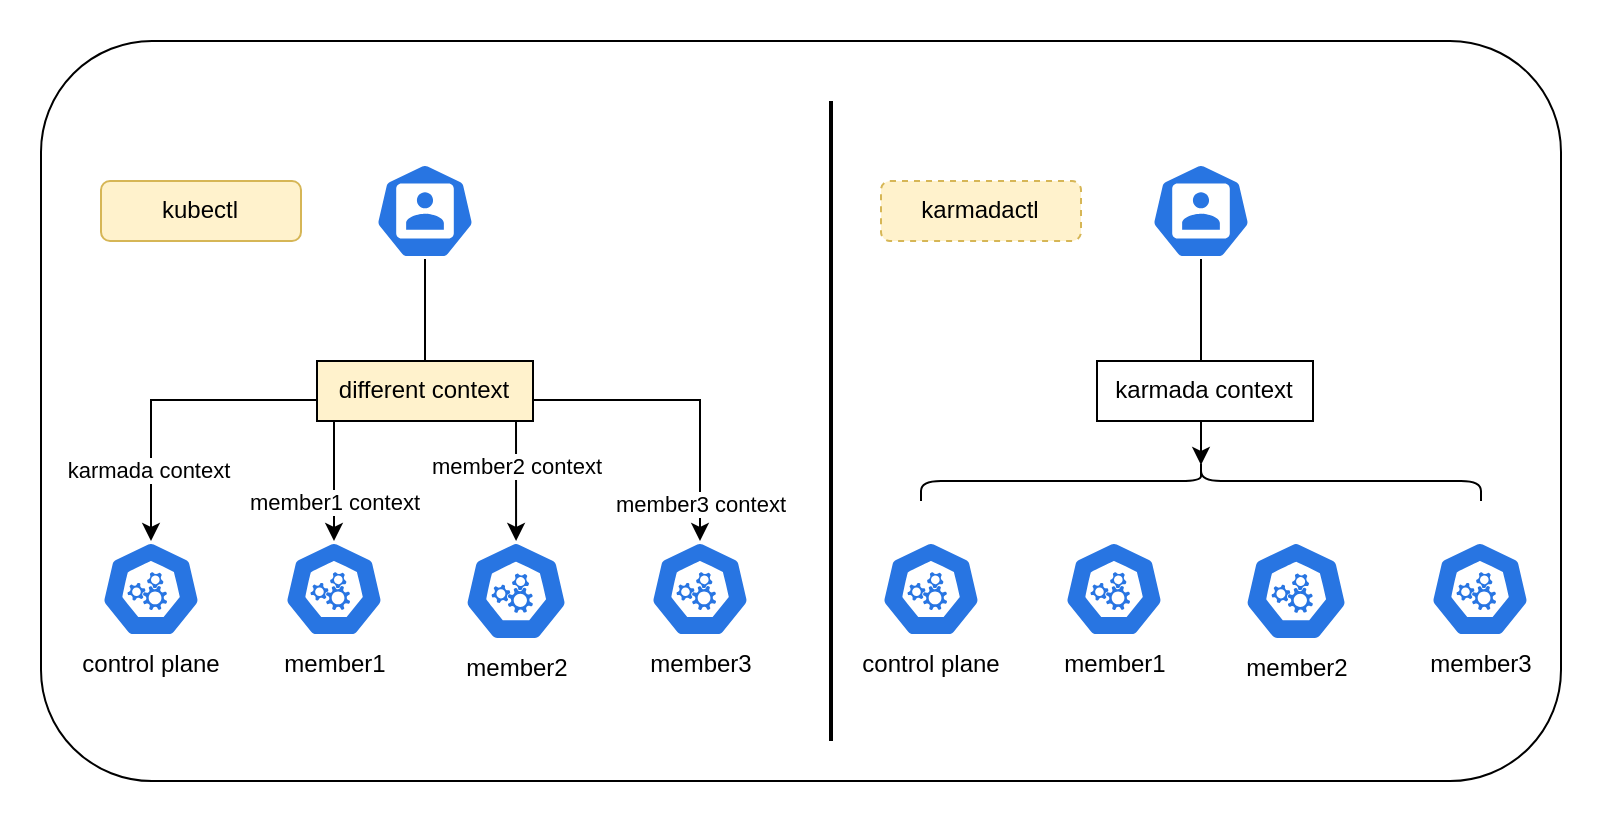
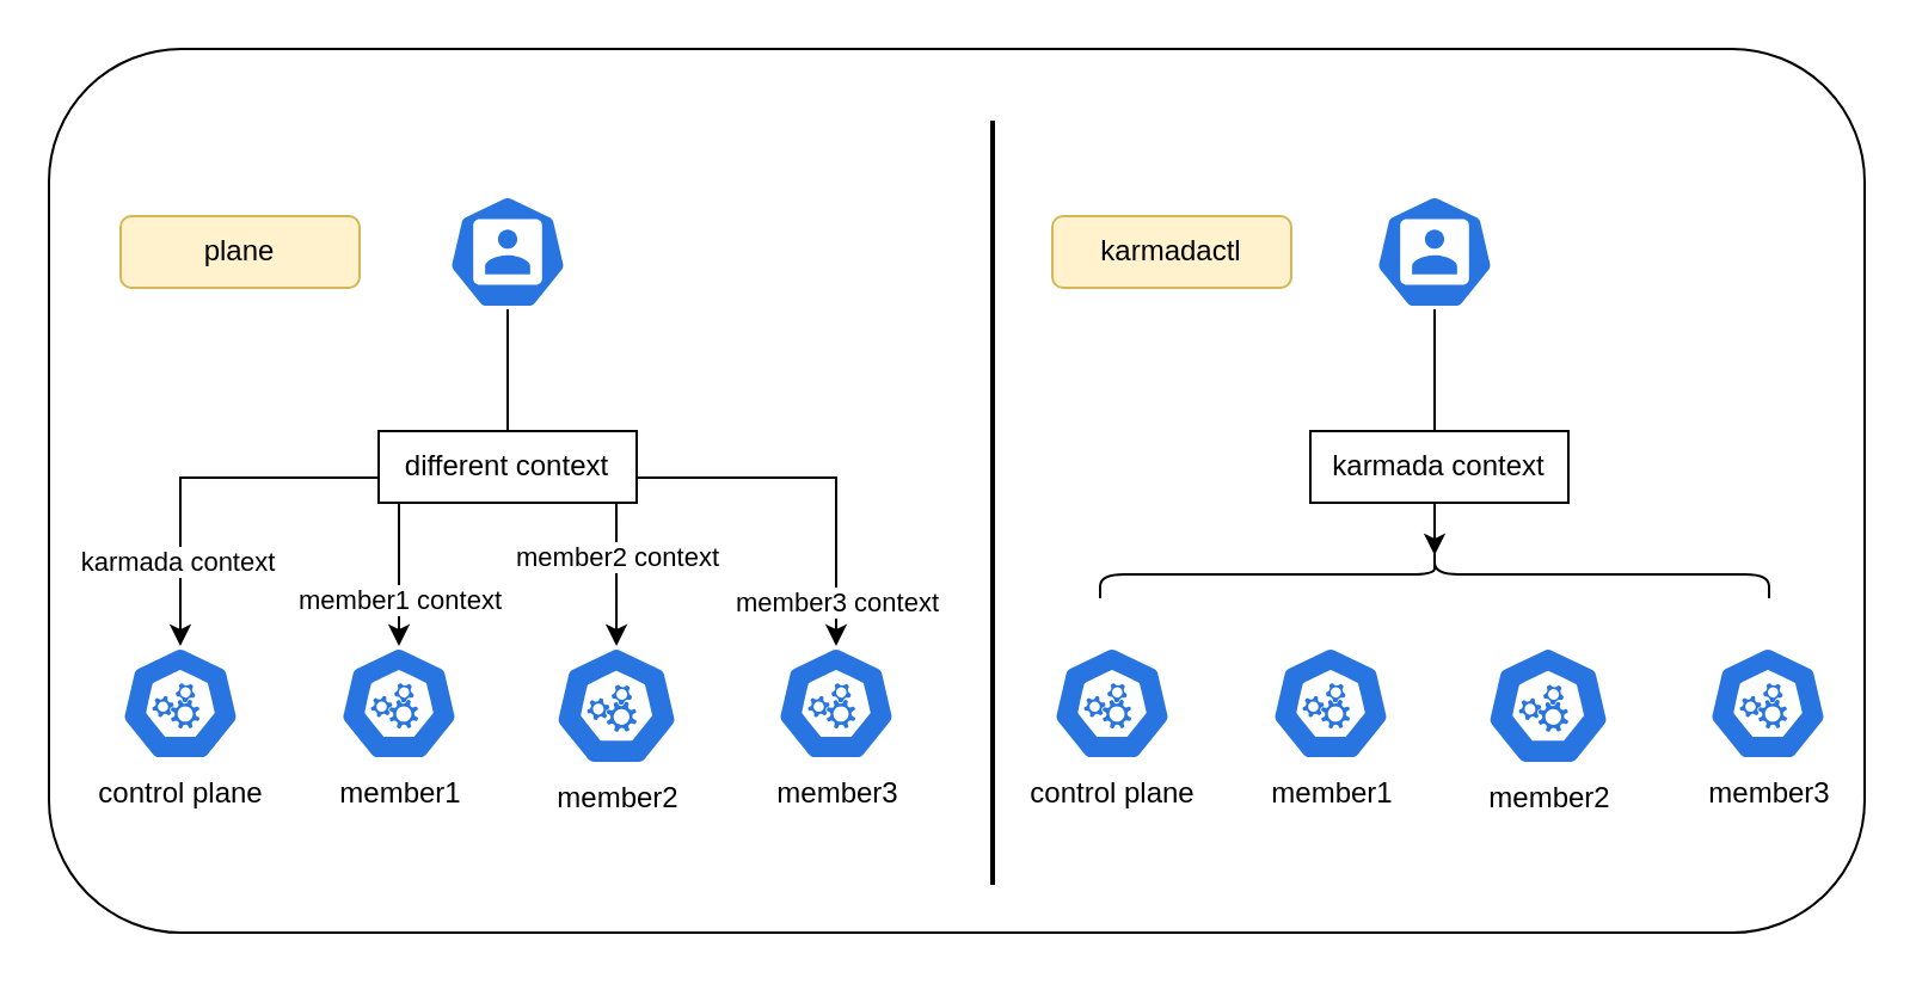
  <mxCell id="0" />
  <mxCell id="1" parent="0" />
  <mxCell id="2" value="" style="rounded=1;whiteSpace=wrap;html=1;" vertex="1" parent="1"><mxGeometry x="20" y="20" width="760" height="370" as="geometry" /></mxCell>
  <mxCell id="3" value="&lt;span style=&quot;font-size: 12px;&quot;&gt;control plane&lt;/span&gt;" style="aspect=fixed;sketch=0;html=1;dashed=0;whitespace=wrap;verticalLabelPosition=bottom;verticalAlign=top;fillColor=#2875E2;strokeColor=#ffffff;points=[[0.005,0.63,0],[0.1,0.2,0],[0.9,0.2,0],[0.5,0,0],[0.995,0.63,0],[0.72,0.99,0],[0.5,1,0],[0.28,0.99,0]];shape=mxgraph.kubernetes.icon2;prIcon=api" parent="1" vertex="1"><mxGeometry x="50" y="270" width="50" height="48" as="geometry" /></mxCell>
  <mxCell id="4" value="member1" style="aspect=fixed;sketch=0;html=1;dashed=0;whitespace=wrap;verticalLabelPosition=bottom;verticalAlign=top;fillColor=#2875E2;strokeColor=#ffffff;points=[[0.005,0.63,0],[0.1,0.2,0],[0.9,0.2,0],[0.5,0,0],[0.995,0.63,0],[0.72,0.99,0],[0.5,1,0],[0.28,0.99,0]];shape=mxgraph.kubernetes.icon2;prIcon=api" parent="1" vertex="1"><mxGeometry x="141.5" y="270" width="50" height="48" as="geometry" /></mxCell>
  <mxCell id="5" value="member2" style="aspect=fixed;sketch=0;html=1;dashed=0;whitespace=wrap;verticalLabelPosition=bottom;verticalAlign=top;fillColor=#2875E2;strokeColor=#ffffff;points=[[0.005,0.63,0],[0.1,0.2,0],[0.9,0.2,0],[0.5,0,0],[0.995,0.63,0],[0.72,0.99,0],[0.5,1,0],[0.28,0.99,0]];shape=mxgraph.kubernetes.icon2;prIcon=api" parent="1" vertex="1"><mxGeometry x="231.5" y="270" width="52.08" height="50" as="geometry" /></mxCell>
  <mxCell id="6" value="member3" style="aspect=fixed;sketch=0;html=1;dashed=0;whitespace=wrap;verticalLabelPosition=bottom;verticalAlign=top;fillColor=#2875E2;strokeColor=#ffffff;points=[[0.005,0.63,0],[0.1,0.2,0],[0.9,0.2,0],[0.5,0,0],[0.995,0.63,0],[0.72,0.99,0],[0.5,1,0],[0.28,0.99,0]];shape=mxgraph.kubernetes.icon2;prIcon=api" parent="1" vertex="1"><mxGeometry x="324.5" y="270" width="50" height="48" as="geometry" /></mxCell>
- <mxCell id="7" value="kubectl" style="rounded=1;whiteSpace=wrap;html=1;fillColor=#fff2cc;strokeColor=#d6b656;" parent="1" vertex="1"><mxGeometry x="50" y="90" width="100" height="30" as="geometry" /></mxCell>
+ <mxCell id="7" value="plane" style="rounded=1;whiteSpace=wrap;html=1;fillColor=#fff2cc;strokeColor=#d6b656;" parent="1" vertex="1"><mxGeometry x="50" y="90" width="100" height="30" as="geometry" /></mxCell>
  <mxCell id="8" value="" style="aspect=fixed;sketch=0;html=1;dashed=0;whitespace=wrap;verticalLabelPosition=bottom;verticalAlign=top;fillColor=#2875E2;strokeColor=#ffffff;points=[[0.005,0.63,0],[0.1,0.2,0],[0.9,0.2,0],[0.5,0,0],[0.995,0.63,0],[0.72,0.99,0],[0.5,1,0],[0.28,0.99,0]];shape=mxgraph.kubernetes.icon2;prIcon=user" parent="1" vertex="1"><mxGeometry x="187" y="81" width="50" height="48" as="geometry" /></mxCell>
  <mxCell id="9" style="edgeStyle=orthogonalEdgeStyle;rounded=0;orthogonalLoop=1;jettySize=auto;html=1;exitX=0.5;exitY=1;exitDx=0;exitDy=0;exitPerimeter=0;entryX=0.5;entryY=0;entryDx=0;entryDy=0;entryPerimeter=0;" parent="1" source="8" target="3" edge="1"><mxGeometry relative="1" as="geometry" /></mxCell>
  <mxCell id="10" value="karmada context" style="edgeLabel;html=1;align=center;verticalAlign=middle;resizable=0;points=[];" parent="9" connectable="0" vertex="1"><mxGeometry x="0.741" y="-2" relative="1" as="geometry"><mxPoint as="offset" /></mxGeometry></mxCell>
  <mxCell id="11" style="edgeStyle=orthogonalEdgeStyle;rounded=0;orthogonalLoop=1;jettySize=auto;html=1;exitX=0.5;exitY=1;exitDx=0;exitDy=0;exitPerimeter=0;entryX=0.5;entryY=0;entryDx=0;entryDy=0;entryPerimeter=0;" parent="1" source="8" target="4" edge="1"><mxGeometry relative="1" as="geometry" /></mxCell>
  <mxCell id="12" value="member1 context" style="edgeLabel;html=1;align=center;verticalAlign=middle;resizable=0;points=[];" parent="11" connectable="0" vertex="1"><mxGeometry x="0.603" y="1" relative="1" as="geometry"><mxPoint x="-1" y="18" as="offset" /></mxGeometry></mxCell>
  <mxCell id="13" style="edgeStyle=orthogonalEdgeStyle;rounded=0;orthogonalLoop=1;jettySize=auto;html=1;exitX=0.5;exitY=1;exitDx=0;exitDy=0;exitPerimeter=0;entryX=0.5;entryY=0;entryDx=0;entryDy=0;entryPerimeter=0;" parent="1" source="8" target="6" edge="1"><mxGeometry relative="1" as="geometry" /></mxCell>
  <mxCell id="14" value="member3 context" style="edgeLabel;html=1;align=center;verticalAlign=middle;resizable=0;points=[];" parent="13" connectable="0" vertex="1"><mxGeometry x="0.756" relative="1" as="geometry"><mxPoint y="15" as="offset" /></mxGeometry></mxCell>
  <mxCell id="15" style="edgeStyle=orthogonalEdgeStyle;rounded=0;orthogonalLoop=1;jettySize=auto;html=1;exitX=0.5;exitY=1;exitDx=0;exitDy=0;exitPerimeter=0;entryX=0.5;entryY=0;entryDx=0;entryDy=0;entryPerimeter=0;" parent="1" source="8" target="5" edge="1"><mxGeometry relative="1" as="geometry" /></mxCell>
  <mxCell id="16" value="member2 context" style="edgeLabel;html=1;align=center;verticalAlign=middle;resizable=0;points=[];" parent="15" connectable="0" vertex="1"><mxGeometry x="0.603" y="-1" relative="1" as="geometry"><mxPoint x="1" as="offset" /></mxGeometry></mxCell>
- <mxCell id="17" value="different context" style="rounded=0;whiteSpace=wrap;html=1;fillColor=#fff2cc;" parent="1" vertex="1"><mxGeometry x="158" y="180" width="108" height="30" as="geometry" /></mxCell>
+ <mxCell id="17" value="different context" style="rounded=0;whiteSpace=wrap;html=1;" parent="1" vertex="1"><mxGeometry x="158" y="180" width="108" height="30" as="geometry" /></mxCell>
  <mxCell id="18" value="control plane" style="aspect=fixed;sketch=0;html=1;dashed=0;whitespace=wrap;verticalLabelPosition=bottom;verticalAlign=top;fillColor=#2875E2;strokeColor=#ffffff;points=[[0.005,0.63,0],[0.1,0.2,0],[0.9,0.2,0],[0.5,0,0],[0.995,0.63,0],[0.72,0.99,0],[0.5,1,0],[0.28,0.99,0]];shape=mxgraph.kubernetes.icon2;prIcon=api" parent="1" vertex="1"><mxGeometry x="440" y="270" width="50" height="48" as="geometry" /></mxCell>
  <mxCell id="19" value="member1" style="aspect=fixed;sketch=0;html=1;dashed=0;whitespace=wrap;verticalLabelPosition=bottom;verticalAlign=top;fillColor=#2875E2;strokeColor=#ffffff;points=[[0.005,0.63,0],[0.1,0.2,0],[0.9,0.2,0],[0.5,0,0],[0.995,0.63,0],[0.72,0.99,0],[0.5,1,0],[0.28,0.99,0]];shape=mxgraph.kubernetes.icon2;prIcon=api" parent="1" vertex="1"><mxGeometry x="531.5" y="270" width="50" height="48" as="geometry" /></mxCell>
  <mxCell id="20" value="member2" style="aspect=fixed;sketch=0;html=1;dashed=0;whitespace=wrap;verticalLabelPosition=bottom;verticalAlign=top;fillColor=#2875E2;strokeColor=#ffffff;points=[[0.005,0.63,0],[0.1,0.2,0],[0.9,0.2,0],[0.5,0,0],[0.995,0.63,0],[0.72,0.99,0],[0.5,1,0],[0.28,0.99,0]];shape=mxgraph.kubernetes.icon2;prIcon=api" parent="1" vertex="1"><mxGeometry x="621.5" y="270" width="52.08" height="50" as="geometry" /></mxCell>
  <mxCell id="21" value="member3" style="aspect=fixed;sketch=0;html=1;dashed=0;whitespace=wrap;verticalLabelPosition=bottom;verticalAlign=top;fillColor=#2875E2;strokeColor=#ffffff;points=[[0.005,0.63,0],[0.1,0.2,0],[0.9,0.2,0],[0.5,0,0],[0.995,0.63,0],[0.72,0.99,0],[0.5,1,0],[0.28,0.99,0]];shape=mxgraph.kubernetes.icon2;prIcon=api" parent="1" vertex="1"><mxGeometry x="714.5" y="270" width="50" height="48" as="geometry" /></mxCell>
- <mxCell id="22" value="karmadactl" style="rounded=1;whiteSpace=wrap;html=1;fillColor=#fff2cc;strokeColor=#d6b656;dashed=1;" parent="1" vertex="1"><mxGeometry x="440" y="90" width="100" height="30" as="geometry" /></mxCell>
+ <mxCell id="22" value="karmadactl" style="rounded=1;whiteSpace=wrap;html=1;fillColor=#fff2cc;strokeColor=#d6b656;" parent="1" vertex="1"><mxGeometry x="440" y="90" width="100" height="30" as="geometry" /></mxCell>
  <mxCell id="23" value="" style="aspect=fixed;sketch=0;html=1;dashed=0;whitespace=wrap;verticalLabelPosition=bottom;verticalAlign=top;fillColor=#2875E2;strokeColor=#ffffff;points=[[0.005,0.63,0],[0.1,0.2,0],[0.9,0.2,0],[0.5,0,0],[0.995,0.63,0],[0.72,0.99,0],[0.5,1,0],[0.28,0.99,0]];shape=mxgraph.kubernetes.icon2;prIcon=user" parent="1" vertex="1"><mxGeometry x="575" y="81" width="50" height="48" as="geometry" /></mxCell>
  <mxCell id="24" value="" style="shape=curlyBracket;whiteSpace=wrap;html=1;rounded=1;labelPosition=left;verticalLabelPosition=middle;align=right;verticalAlign=middle;direction=south;" parent="1" vertex="1"><mxGeometry x="460" y="230" width="280" height="20" as="geometry" /></mxCell>
  <mxCell id="25" style="edgeStyle=orthogonalEdgeStyle;rounded=0;orthogonalLoop=1;jettySize=auto;html=1;exitX=0.5;exitY=1;exitDx=0;exitDy=0;exitPerimeter=0;entryX=0.1;entryY=0.5;entryDx=0;entryDy=0;entryPerimeter=0;" parent="1" source="23" target="24" edge="1"><mxGeometry relative="1" as="geometry" /></mxCell>
  <mxCell id="26" value="karmada context" style="rounded=0;whiteSpace=wrap;html=1;" parent="1" vertex="1"><mxGeometry x="548" y="180" width="108" height="30" as="geometry" /></mxCell>
  <mxCell id="27" value="" style="line;strokeWidth=2;direction=south;html=1;" parent="1" vertex="1"><mxGeometry x="410" y="50" width="10" height="320" as="geometry" /></mxCell>
